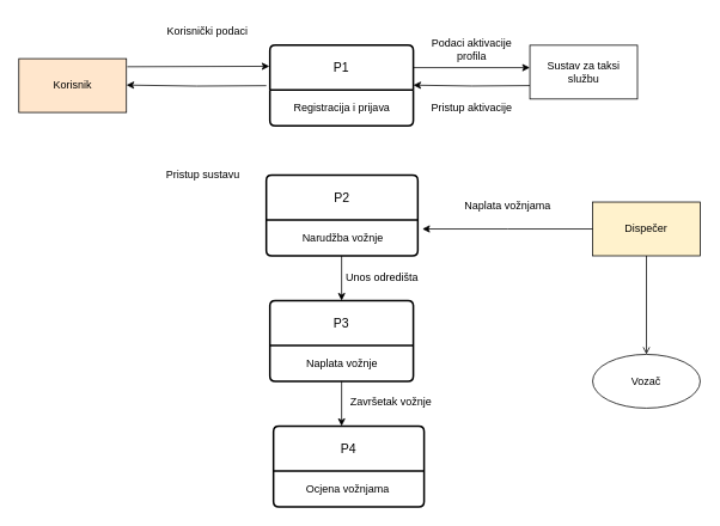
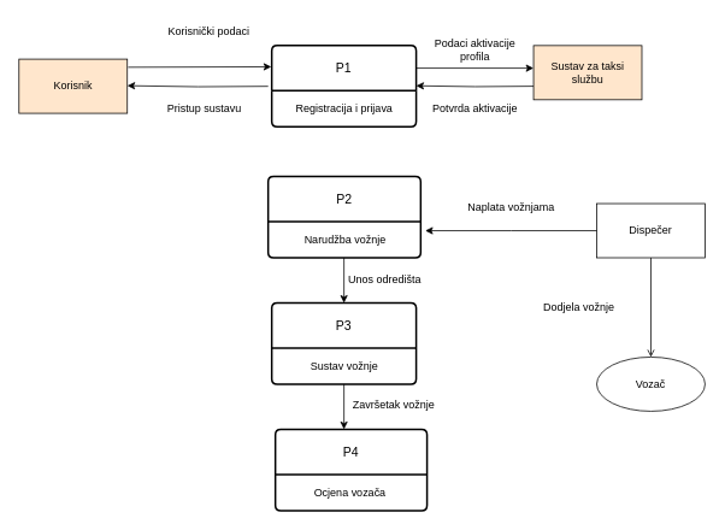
  <mxCell id="0" />
  <mxCell id="1" parent="0" />
  <mxCell id="2" value="P1" style="swimlane;childLayout=stackLayout;horizontal=1;startSize=50;horizontalStack=0;rounded=1;fontSize=14;fontStyle=0;strokeWidth=2;resizeParent=0;resizeLast=1;shadow=0;dashed=0;align=center;arcSize=4;whiteSpace=wrap;html=1;" parent="1" vertex="1"><mxGeometry x="300" y="50" width="160" height="90" as="geometry" /></mxCell>
  <mxCell id="3" value="Registracija i prijava" style="text;html=1;align=center;verticalAlign=middle;resizable=0;points=[];autosize=1;strokeColor=none;fillColor=none;" parent="2" vertex="1"><mxGeometry y="50" width="160" height="40" as="geometry" /></mxCell>
  <mxCell id="4" value="" style="edgeStyle=orthogonalEdgeStyle;rounded=0;orthogonalLoop=1;jettySize=auto;html=1;exitX=1.008;exitY=0.15;exitDx=0;exitDy=0;exitPerimeter=0;" parent="1" source="5" edge="1"><mxGeometry relative="1" as="geometry"><mxPoint x="151" y="73" as="sourcePoint" /><mxPoint x="299.5" y="73.5" as="targetPoint" /></mxGeometry></mxCell>
  <mxCell id="5" value="Korisnik" style="rounded=0;whiteSpace=wrap;html=1;fillColor=#ffe6cc;" parent="1" vertex="1"><mxGeometry x="20" y="65" width="120" height="60" as="geometry" /></mxCell>
  <mxCell id="6" value="" style="edgeStyle=orthogonalEdgeStyle;rounded=0;orthogonalLoop=1;jettySize=auto;html=1;exitX=0;exitY=0.443;exitDx=0;exitDy=0;exitPerimeter=0;entryX=1.033;entryY=0.617;entryDx=0;entryDy=0;entryPerimeter=0;" parent="1" edge="1"><mxGeometry relative="1" as="geometry"><mxPoint x="296.04" y="95.11" as="sourcePoint" /><mxPoint x="140" y="94.41" as="targetPoint" /></mxGeometry></mxCell>
  <mxCell id="7" value="Korisnički podaci" style="text;html=1;align=center;verticalAlign=middle;resizable=0;points=[];autosize=1;strokeColor=none;fillColor=none;" parent="1" vertex="1"><mxGeometry x="175" y="20" width="110" height="30" as="geometry" /></mxCell>
- <mxCell id="8" value="Pristup sustavu" style="text;html=1;align=center;verticalAlign=middle;resizable=0;points=[];autosize=1;strokeColor=none;fillColor=none;" parent="1" vertex="1"><mxGeometry x="170" y="180" width="110" height="30" as="geometry" /></mxCell>
+ <mxCell id="8" value="Pristup sustavu" style="text;html=1;align=center;verticalAlign=middle;resizable=0;points=[];autosize=1;strokeColor=none;fillColor=none;" parent="1" vertex="1"><mxGeometry x="170" y="105" width="110" height="30" as="geometry" /></mxCell>
  <mxCell id="9" value="P2" style="swimlane;childLayout=stackLayout;horizontal=1;startSize=50;horizontalStack=0;rounded=1;fontSize=14;fontStyle=0;strokeWidth=2;resizeParent=0;resizeLast=1;shadow=0;dashed=0;align=center;arcSize=4;whiteSpace=wrap;html=1;" parent="1" vertex="1"><mxGeometry x="296" y="195" width="169" height="90" as="geometry" /></mxCell>
  <mxCell id="10" value="Narudžba vožnje" style="text;html=1;align=center;verticalAlign=middle;resizable=0;points=[];autosize=1;strokeColor=none;fillColor=none;" parent="9" vertex="1"><mxGeometry y="50" width="169" height="40" as="geometry" /></mxCell>
  <mxCell id="11" value="P3" style="swimlane;childLayout=stackLayout;horizontal=1;startSize=50;horizontalStack=0;rounded=1;fontSize=14;fontStyle=0;strokeWidth=2;resizeParent=0;resizeLast=1;shadow=0;dashed=0;align=center;arcSize=4;whiteSpace=wrap;html=1;" parent="1" vertex="1"><mxGeometry x="300" y="335" width="160" height="90" as="geometry" /></mxCell>
- <mxCell id="12" value="Naplata vožnje" style="text;html=1;align=center;verticalAlign=middle;resizable=0;points=[];autosize=1;strokeColor=none;fillColor=none;" parent="11" vertex="1"><mxGeometry y="50" width="160" height="40" as="geometry" /></mxCell>
+ <mxCell id="12" value="Sustav vožnje" style="text;html=1;align=center;verticalAlign=middle;resizable=0;points=[];autosize=1;strokeColor=none;fillColor=none;" parent="11" vertex="1"><mxGeometry y="50" width="160" height="40" as="geometry" /></mxCell>
  <mxCell id="13" value="Unos odredišta" style="text;html=1;align=center;verticalAlign=middle;resizable=0;points=[];autosize=1;strokeColor=none;fillColor=none;" parent="1" vertex="1"><mxGeometry x="375" y="295" width="100" height="30" as="geometry" /></mxCell>
  <mxCell id="14" style="edgeStyle=orthogonalEdgeStyle;rounded=0;orthogonalLoop=1;jettySize=auto;html=1;entryX=0.5;entryY=0;entryDx=0;entryDy=0;endArrow=open;" edge="1" parent="1" source="15" target="28"><mxGeometry relative="1" as="geometry" /></mxCell>
- <mxCell id="15" value="Dispečer" style="rounded=0;whiteSpace=wrap;html=1;fillColor=#fff2cc;" parent="1" vertex="1"><mxGeometry x="660" y="225" width="120" height="60" as="geometry" /></mxCell>
+ <mxCell id="15" value="Dispečer" style="rounded=0;whiteSpace=wrap;html=1;" parent="1" vertex="1"><mxGeometry x="660" y="225" width="120" height="60" as="geometry" /></mxCell>
  <mxCell id="16" value="Naplata vožnjama" style="text;html=1;align=center;verticalAlign=middle;resizable=0;points=[];autosize=1;strokeColor=none;fillColor=none;" parent="1" vertex="1"><mxGeometry x="495" y="215" width="140" height="30" as="geometry" /></mxCell>
  <mxCell id="17" value="" style="edgeStyle=orthogonalEdgeStyle;rounded=0;orthogonalLoop=1;jettySize=auto;html=1;exitX=0;exitY=0.5;exitDx=0;exitDy=0;" parent="1" edge="1"><mxGeometry relative="1" as="geometry"><mxPoint x="590" y="95" as="sourcePoint" /><mxPoint x="460" y="94.5" as="targetPoint" /></mxGeometry></mxCell>
- <mxCell id="18" value="Sustav za taksi službu" style="rounded=0;whiteSpace=wrap;html=1;" parent="1" vertex="1"><mxGeometry x="590" y="50" width="120" height="60" as="geometry" /></mxCell>
+ <mxCell id="18" value="Sustav za taksi službu" style="rounded=0;whiteSpace=wrap;html=1;fillColor=#ffe6cc;" parent="1" vertex="1"><mxGeometry x="590" y="50" width="120" height="60" as="geometry" /></mxCell>
  <mxCell id="19" value="" style="edgeStyle=orthogonalEdgeStyle;rounded=0;orthogonalLoop=1;jettySize=auto;html=1;exitX=1.003;exitY=0.222;exitDx=0;exitDy=0;exitPerimeter=0;" parent="1" edge="1"><mxGeometry relative="1" as="geometry"><mxPoint x="460.45" y="75" as="sourcePoint" /><mxPoint x="590" y="75.02" as="targetPoint" /></mxGeometry></mxCell>
  <mxCell id="20" value="Podaci aktivacije&lt;br&gt;profila" style="text;html=1;align=center;verticalAlign=middle;resizable=0;points=[];autosize=1;strokeColor=none;fillColor=none;" parent="1" vertex="1"><mxGeometry x="470" y="35" width="110" height="40" as="geometry" /></mxCell>
- <mxCell id="21" value="Pristup aktivacije" style="text;html=1;align=center;verticalAlign=middle;resizable=0;points=[];autosize=1;strokeColor=none;fillColor=none;" parent="1" vertex="1"><mxGeometry x="465" y="105" width="120" height="30" as="geometry" /></mxCell>
+ <mxCell id="21" value="Potvrda aktivacije" style="text;html=1;align=center;verticalAlign=middle;resizable=0;points=[];autosize=1;strokeColor=none;fillColor=none;" parent="1" vertex="1"><mxGeometry x="465" y="105" width="120" height="30" as="geometry" /></mxCell>
  <mxCell id="22" value="" style="edgeStyle=orthogonalEdgeStyle;rounded=0;orthogonalLoop=1;jettySize=auto;html=1;" parent="1" edge="1"><mxGeometry relative="1" as="geometry"><mxPoint x="380" y="285" as="sourcePoint" /><mxPoint x="380" y="335" as="targetPoint" /></mxGeometry></mxCell>
  <mxCell id="23" value="" style="edgeStyle=orthogonalEdgeStyle;rounded=0;orthogonalLoop=1;jettySize=auto;html=1;exitX=0;exitY=0.5;exitDx=0;exitDy=0;" parent="1" source="15" edge="1"><mxGeometry relative="1" as="geometry"><mxPoint x="580" y="224.5" as="sourcePoint" /><mxPoint x="470" y="255" as="targetPoint" /></mxGeometry></mxCell>
  <mxCell id="24" value="P4" style="swimlane;childLayout=stackLayout;horizontal=1;startSize=50;horizontalStack=0;rounded=1;fontSize=14;fontStyle=0;strokeWidth=2;resizeParent=0;resizeLast=1;shadow=0;dashed=0;align=center;arcSize=4;whiteSpace=wrap;html=1;" parent="1" vertex="1"><mxGeometry x="304" y="475" width="168" height="90" as="geometry" /></mxCell>
- <mxCell id="25" value="Ocjena vožnjama&amp;nbsp;" style="text;html=1;align=center;verticalAlign=middle;resizable=0;points=[];autosize=1;strokeColor=none;fillColor=none;" parent="24" vertex="1"><mxGeometry y="50" width="168" height="40" as="geometry" /></mxCell>
+ <mxCell id="25" value="Ocjena vozača&amp;nbsp;" style="text;html=1;align=center;verticalAlign=middle;resizable=0;points=[];autosize=1;strokeColor=none;fillColor=none;" parent="24" vertex="1"><mxGeometry y="50" width="168" height="40" as="geometry" /></mxCell>
  <mxCell id="26" value="" style="edgeStyle=orthogonalEdgeStyle;rounded=0;orthogonalLoop=1;jettySize=auto;html=1;" parent="1" edge="1"><mxGeometry relative="1" as="geometry"><mxPoint x="380" y="425" as="sourcePoint" /><mxPoint x="380" y="475" as="targetPoint" /></mxGeometry></mxCell>
  <mxCell id="27" value="Završetak vožnje" style="text;html=1;align=center;verticalAlign=middle;resizable=0;points=[];autosize=1;strokeColor=none;fillColor=none;" parent="1" vertex="1"><mxGeometry x="380" y="433" width="110" height="30" as="geometry" /></mxCell>
  <mxCell id="28" value="Vozač" style="ellipse;whiteSpace=wrap;html=1;" vertex="1" parent="1"><mxGeometry x="660" y="395" width="120" height="60" as="geometry" /></mxCell>
+ <mxCell id="29" value="Dodjela vožnje" style="text;html=1;align=center;verticalAlign=middle;resizable=0;points=[];autosize=1;strokeColor=none;fillColor=none;" vertex="1" parent="1"><mxGeometry x="590" y="325" width="100" height="30" as="geometry" /></mxCell>
